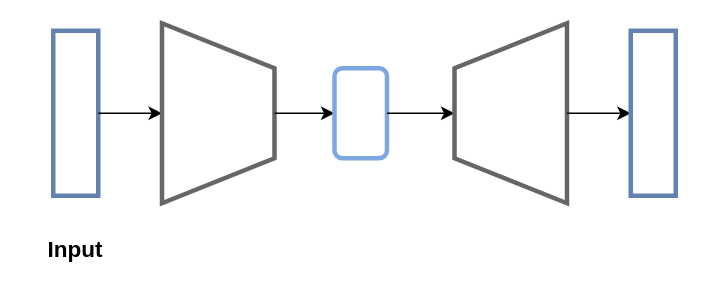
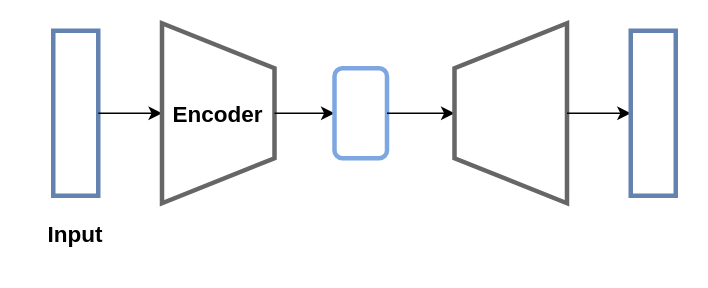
  <mxCell id="0" />
  <mxCell id="1" parent="0" />
  <mxCell id="2" value="" style="rounded=0;whiteSpace=wrap;html=1;strokeWidth=3;strokeColor=#6382B0;" vertex="1" parent="1"><mxGeometry x="35" y="20" width="30" height="110" as="geometry" /></mxCell>
  <mxCell id="3" value="" style="endArrow=classic;html=1;rounded=0;exitX=1;exitY=0.5;exitDx=0;exitDy=0;" edge="1" parent="1" source="2" target="4"><mxGeometry width="50" height="50" relative="1" as="geometry"><mxPoint x="185" y="130" as="sourcePoint" /><mxPoint x="105" y="75" as="targetPoint" /></mxGeometry></mxCell>
  <mxCell id="4" value="" style="shape=trapezoid;perimeter=trapezoidPerimeter;whiteSpace=wrap;html=1;fixedSize=1;size=30;rotation=90;strokeWidth=3;fillColor=none;strokeColor=#666666;" vertex="1" parent="1"><mxGeometry x="85" y="37.5" width="120" height="75" as="geometry" /></mxCell>
+ <mxCell id="5" value="&lt;b&gt;&lt;font style=&quot;font-size: 15px&quot;&gt;Encoder&lt;/font&gt;&lt;/b&gt;" style="text;html=1;strokeColor=none;fillColor=none;align=center;verticalAlign=middle;whiteSpace=wrap;rounded=0;fontSize=12;" vertex="1" parent="1"><mxGeometry x="115" y="60" width="60" height="30" as="geometry" /></mxCell>
  <mxCell id="6" value="" style="endArrow=classic;html=1;rounded=0;fontSize=15;exitX=0.5;exitY=0;exitDx=0;exitDy=0;" edge="1" parent="1" source="4" target="7"><mxGeometry width="50" height="50" relative="1" as="geometry"><mxPoint x="200" y="130" as="sourcePoint" /><mxPoint x="230" y="75" as="targetPoint" /></mxGeometry></mxCell>
  <mxCell id="7" value="" style="rounded=1;whiteSpace=wrap;html=1;fontSize=15;strokeWidth=3;fillColor=none;rotation=90;strokeColor=#7EA6E0;" vertex="1" parent="1"><mxGeometry x="210" y="57.5" width="60" height="35" as="geometry" /></mxCell>
  <mxCell id="8" value="" style="endArrow=classic;html=1;rounded=0;fontSize=15;exitX=0.5;exitY=0;exitDx=0;exitDy=0;entryX=0.5;entryY=0;entryDx=0;entryDy=0;" edge="1" parent="1" source="7" target="9"><mxGeometry width="50" height="50" relative="1" as="geometry"><mxPoint x="200" y="130" as="sourcePoint" /><mxPoint x="290" y="75" as="targetPoint" /></mxGeometry></mxCell>
  <mxCell id="9" value="" style="shape=trapezoid;perimeter=trapezoidPerimeter;whiteSpace=wrap;html=1;fixedSize=1;size=30;rotation=-90;strokeWidth=3;fillColor=none;strokeColor=#666666;" vertex="1" parent="1"><mxGeometry x="280" y="37.5" width="120" height="75" as="geometry" /></mxCell>
  <mxCell id="10" value="" style="endArrow=classic;html=1;rounded=0;fontSize=15;exitX=0.5;exitY=1;exitDx=0;exitDy=0;" edge="1" parent="1" source="9"><mxGeometry width="50" height="50" relative="1" as="geometry"><mxPoint x="220" y="130" as="sourcePoint" /><mxPoint x="420" y="75" as="targetPoint" /></mxGeometry></mxCell>
  <mxCell id="11" value="" style="rounded=0;whiteSpace=wrap;html=1;strokeWidth=3;strokeColor=#6382B0;" vertex="1" parent="1"><mxGeometry x="420" y="20" width="30" height="110" as="geometry" /></mxCell>
- <mxCell id="12" value="&lt;b&gt;Input&lt;/b&gt;" style="text;html=1;strokeColor=none;fillColor=none;align=center;verticalAlign=middle;whiteSpace=wrap;rounded=0;fontSize=15;" vertex="1" parent="1"><mxGeometry x="20" y="150" width="60" height="30" as="geometry" /></mxCell>
+ <mxCell id="12" value="&lt;b&gt;Input&lt;/b&gt;" style="text;html=1;strokeColor=none;fillColor=none;align=center;verticalAlign=middle;whiteSpace=wrap;rounded=0;fontSize=15;" vertex="1" parent="1"><mxGeometry x="20" y="140" width="60" height="30" as="geometry" /></mxCell>
